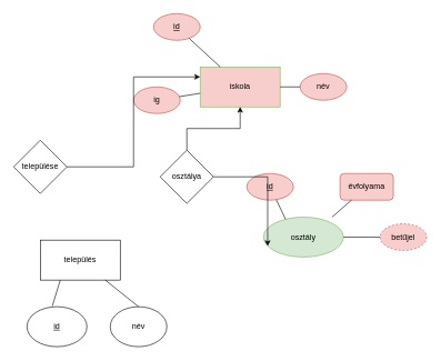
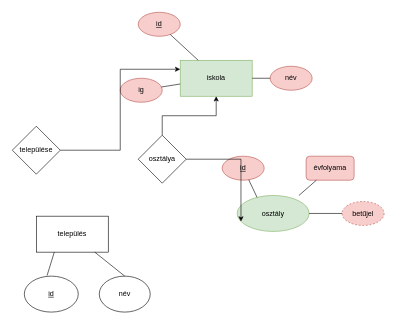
  <mxCell id="0" />
  <mxCell id="1" parent="0" />
- <mxCell id="2" value="iskola" style="rounded=0;whiteSpace=wrap;html=1;fillColor=#f8cecc;strokeColor=#82b366;" parent="1" vertex="1"><mxGeometry x="300" y="100" width="120" height="60" as="geometry" /></mxCell>
+ <mxCell id="2" value="iskola" style="rounded=0;whiteSpace=wrap;html=1;fillColor=#d5e8d4;strokeColor=#82b366;" parent="1" vertex="1"><mxGeometry x="300" y="100" width="120" height="60" as="geometry" /></mxCell>
  <mxCell id="3" value="név" style="ellipse;whiteSpace=wrap;html=1;fillColor=#f8cecc;strokeColor=#b85450;" parent="1" vertex="1"><mxGeometry x="450" y="110" width="70" height="40" as="geometry" /></mxCell>
  <mxCell id="4" value="ig" style="ellipse;whiteSpace=wrap;html=1;fillColor=#f8cecc;strokeColor=#b85450;" parent="1" vertex="1"><mxGeometry x="200" y="130" width="70" height="40" as="geometry" /></mxCell>
  <mxCell id="5" value="&lt;u&gt;id&lt;/u&gt;" style="ellipse;whiteSpace=wrap;html=1;fillColor=#f8cecc;strokeColor=#b85450;" parent="1" vertex="1"><mxGeometry x="230" y="20" width="70" height="40" as="geometry" /></mxCell>
  <mxCell id="6" value="" style="endArrow=none;html=1;rounded=0;" parent="1" source="2" target="4" edge="1"><mxGeometry width="50" height="50" relative="1" as="geometry"><mxPoint x="340" y="150" as="sourcePoint" /><mxPoint x="390" y="100" as="targetPoint" /></mxGeometry></mxCell>
  <mxCell id="7" value="" style="endArrow=none;html=1;rounded=0;" parent="1" target="3" edge="1"><mxGeometry width="50" height="50" relative="1" as="geometry"><mxPoint x="420" y="130" as="sourcePoint" /><mxPoint x="390" y="100" as="targetPoint" /></mxGeometry></mxCell>
  <mxCell id="8" value="" style="endArrow=none;html=1;rounded=0;entryX=0.25;entryY=0;entryDx=0;entryDy=0;" parent="1" source="5" target="2" edge="1"><mxGeometry width="50" height="50" relative="1" as="geometry"><mxPoint x="340" y="150" as="sourcePoint" /><mxPoint x="390" y="100" as="targetPoint" /></mxGeometry></mxCell>
  <mxCell id="9" value="osztály" style="ellipse;whiteSpace=wrap;html=1;fillColor=#d5e8d4;strokeColor=#82b366;" parent="1" vertex="1"><mxGeometry x="395" y="325.5" width="120" height="60" as="geometry" /></mxCell>
  <mxCell id="10" value="betűjel" style="ellipse;whiteSpace=wrap;html=1;fillColor=#f8cecc;strokeColor=#b85450;dashed=1;" parent="1" vertex="1"><mxGeometry x="570" y="335.5" width="70" height="40" as="geometry" /></mxCell>
  <mxCell id="11" value="&lt;u&gt;id&lt;/u&gt;" style="ellipse;whiteSpace=wrap;html=1;fillColor=#f8cecc;strokeColor=#b85450;" parent="1" vertex="1"><mxGeometry x="370" y="260" width="70" height="40" as="geometry" /></mxCell>
  <mxCell id="12" value="évfolyama" style="whiteSpace=wrap;html=1;fillColor=#f8cecc;strokeColor=#b85450;rounded=1;" parent="1" vertex="1"><mxGeometry x="510" y="260" width="80" height="40" as="geometry" /></mxCell>
  <mxCell id="13" value="" style="endArrow=none;html=1;rounded=0;exitX=0.25;exitY=0;exitDx=0;exitDy=0;" parent="1" source="9" target="11" edge="1"><mxGeometry width="50" height="50" relative="1" as="geometry"><mxPoint x="470" y="245.5" as="sourcePoint" /><mxPoint x="420" y="305.5" as="targetPoint" /></mxGeometry></mxCell>
  <mxCell id="14" value="" style="endArrow=none;html=1;rounded=0;entryX=0.858;entryY=0;entryDx=0;entryDy=0;entryPerimeter=0;" parent="1" source="12" target="9" edge="1"><mxGeometry width="50" height="50" relative="1" as="geometry"><mxPoint x="470" y="245.5" as="sourcePoint" /><mxPoint x="520" y="195.5" as="targetPoint" /></mxGeometry></mxCell>
  <mxCell id="15" value="" style="endArrow=none;html=1;rounded=0;exitX=0;exitY=0.5;exitDx=0;exitDy=0;entryX=1;entryY=0.5;entryDx=0;entryDy=0;" parent="1" source="10" target="9" edge="1"><mxGeometry width="50" height="50" relative="1" as="geometry"><mxPoint x="470" y="245.5" as="sourcePoint" /><mxPoint x="520" y="195.5" as="targetPoint" /></mxGeometry></mxCell>
  <mxCell id="16" style="edgeStyle=orthogonalEdgeStyle;rounded=0;orthogonalLoop=1;jettySize=auto;html=1;entryX=0;entryY=0.75;entryDx=0;entryDy=0;" edge="1" parent="1" source="18" target="9"><mxGeometry relative="1" as="geometry" /></mxCell>
  <mxCell id="17" style="edgeStyle=orthogonalEdgeStyle;rounded=0;orthogonalLoop=1;jettySize=auto;html=1;" edge="1" parent="1" source="18" target="2"><mxGeometry relative="1" as="geometry" /></mxCell>
- <mxCell id="18" value="osztálya" style="rhombus;whiteSpace=wrap;html=1;" vertex="1" parent="1"><mxGeometry x="240" y="225" width="80" height="80" as="geometry" /></mxCell>
+ <mxCell id="18" value="osztálya" style="rhombus;whiteSpace=wrap;html=1;" vertex="1" parent="1"><mxGeometry x="230" y="225" width="80" height="80" as="geometry" /></mxCell>
  <mxCell id="19" value="név" style="ellipse;whiteSpace=wrap;html=1;" vertex="1" parent="1"><mxGeometry x="165" y="460" width="85" height="60" as="geometry" /></mxCell>
  <mxCell id="20" value="település" style="rounded=0;whiteSpace=wrap;html=1;" vertex="1" parent="1"><mxGeometry x="60" y="360" width="120" height="60" as="geometry" /></mxCell>
  <mxCell id="21" value="&lt;u&gt;id&lt;/u&gt;" style="ellipse;whiteSpace=wrap;html=1;" vertex="1" parent="1"><mxGeometry x="40" y="460" width="90" height="60" as="geometry" /></mxCell>
  <mxCell id="22" value="" style="endArrow=none;html=1;rounded=0;exitX=0.422;exitY=-0.017;exitDx=0;exitDy=0;exitPerimeter=0;entryX=0.25;entryY=1;entryDx=0;entryDy=0;" edge="1" parent="1" source="21" target="20"><mxGeometry width="50" height="50" relative="1" as="geometry"><mxPoint x="340" y="310" as="sourcePoint" /><mxPoint x="390" y="260" as="targetPoint" /></mxGeometry></mxCell>
  <mxCell id="23" value="" style="endArrow=none;html=1;rounded=0;exitX=0.5;exitY=0;exitDx=0;exitDy=0;" edge="1" parent="1" source="19" target="20"><mxGeometry width="50" height="50" relative="1" as="geometry"><mxPoint x="340" y="310" as="sourcePoint" /><mxPoint x="390" y="260" as="targetPoint" /></mxGeometry></mxCell>
  <mxCell id="24" style="edgeStyle=orthogonalEdgeStyle;rounded=0;orthogonalLoop=1;jettySize=auto;html=1;entryX=0;entryY=0.25;entryDx=0;entryDy=0;" edge="1" parent="1" source="25" target="2"><mxGeometry relative="1" as="geometry" /></mxCell>
  <mxCell id="25" value="települése&lt;br&gt;" style="rhombus;whiteSpace=wrap;html=1;" vertex="1" parent="1"><mxGeometry x="20" y="210" width="80" height="80" as="geometry" /></mxCell>
